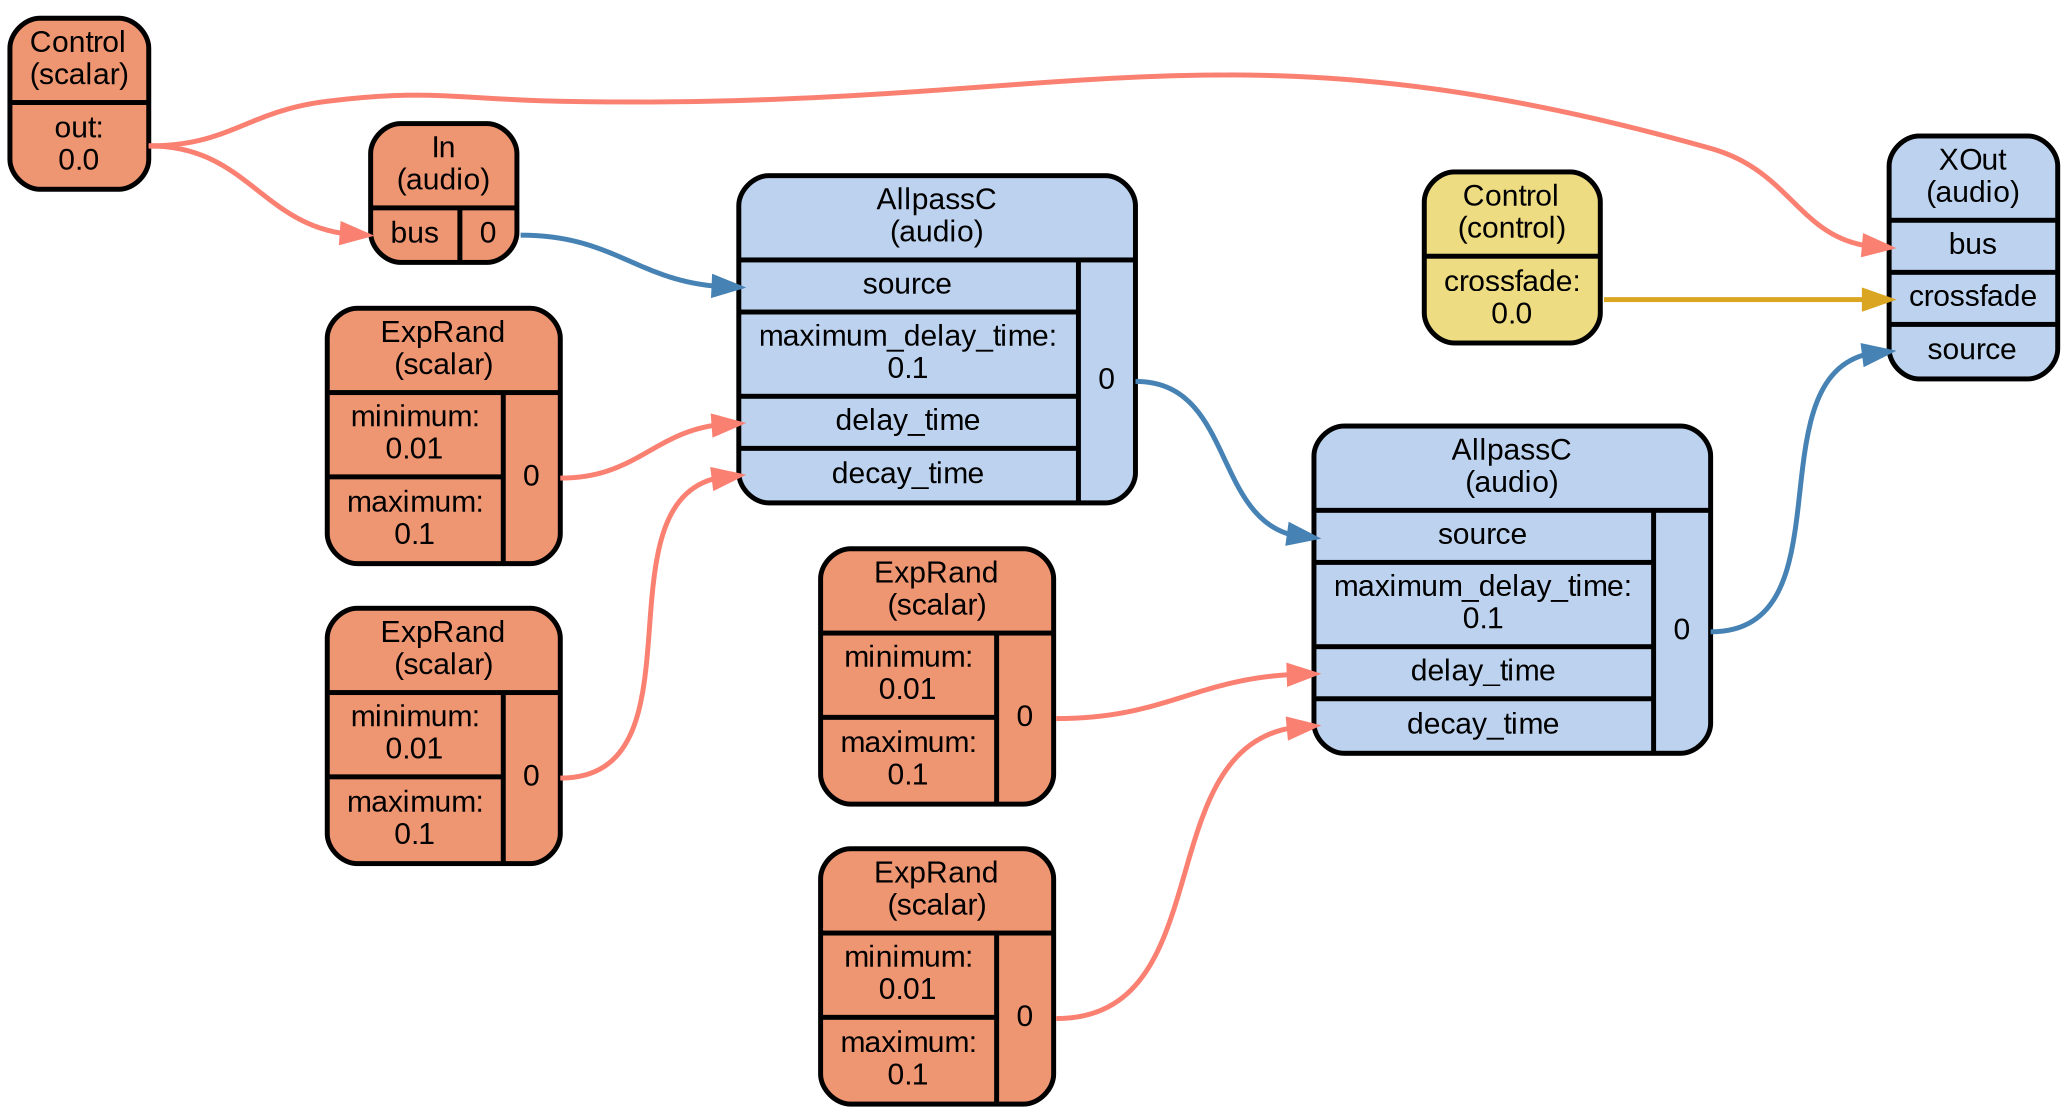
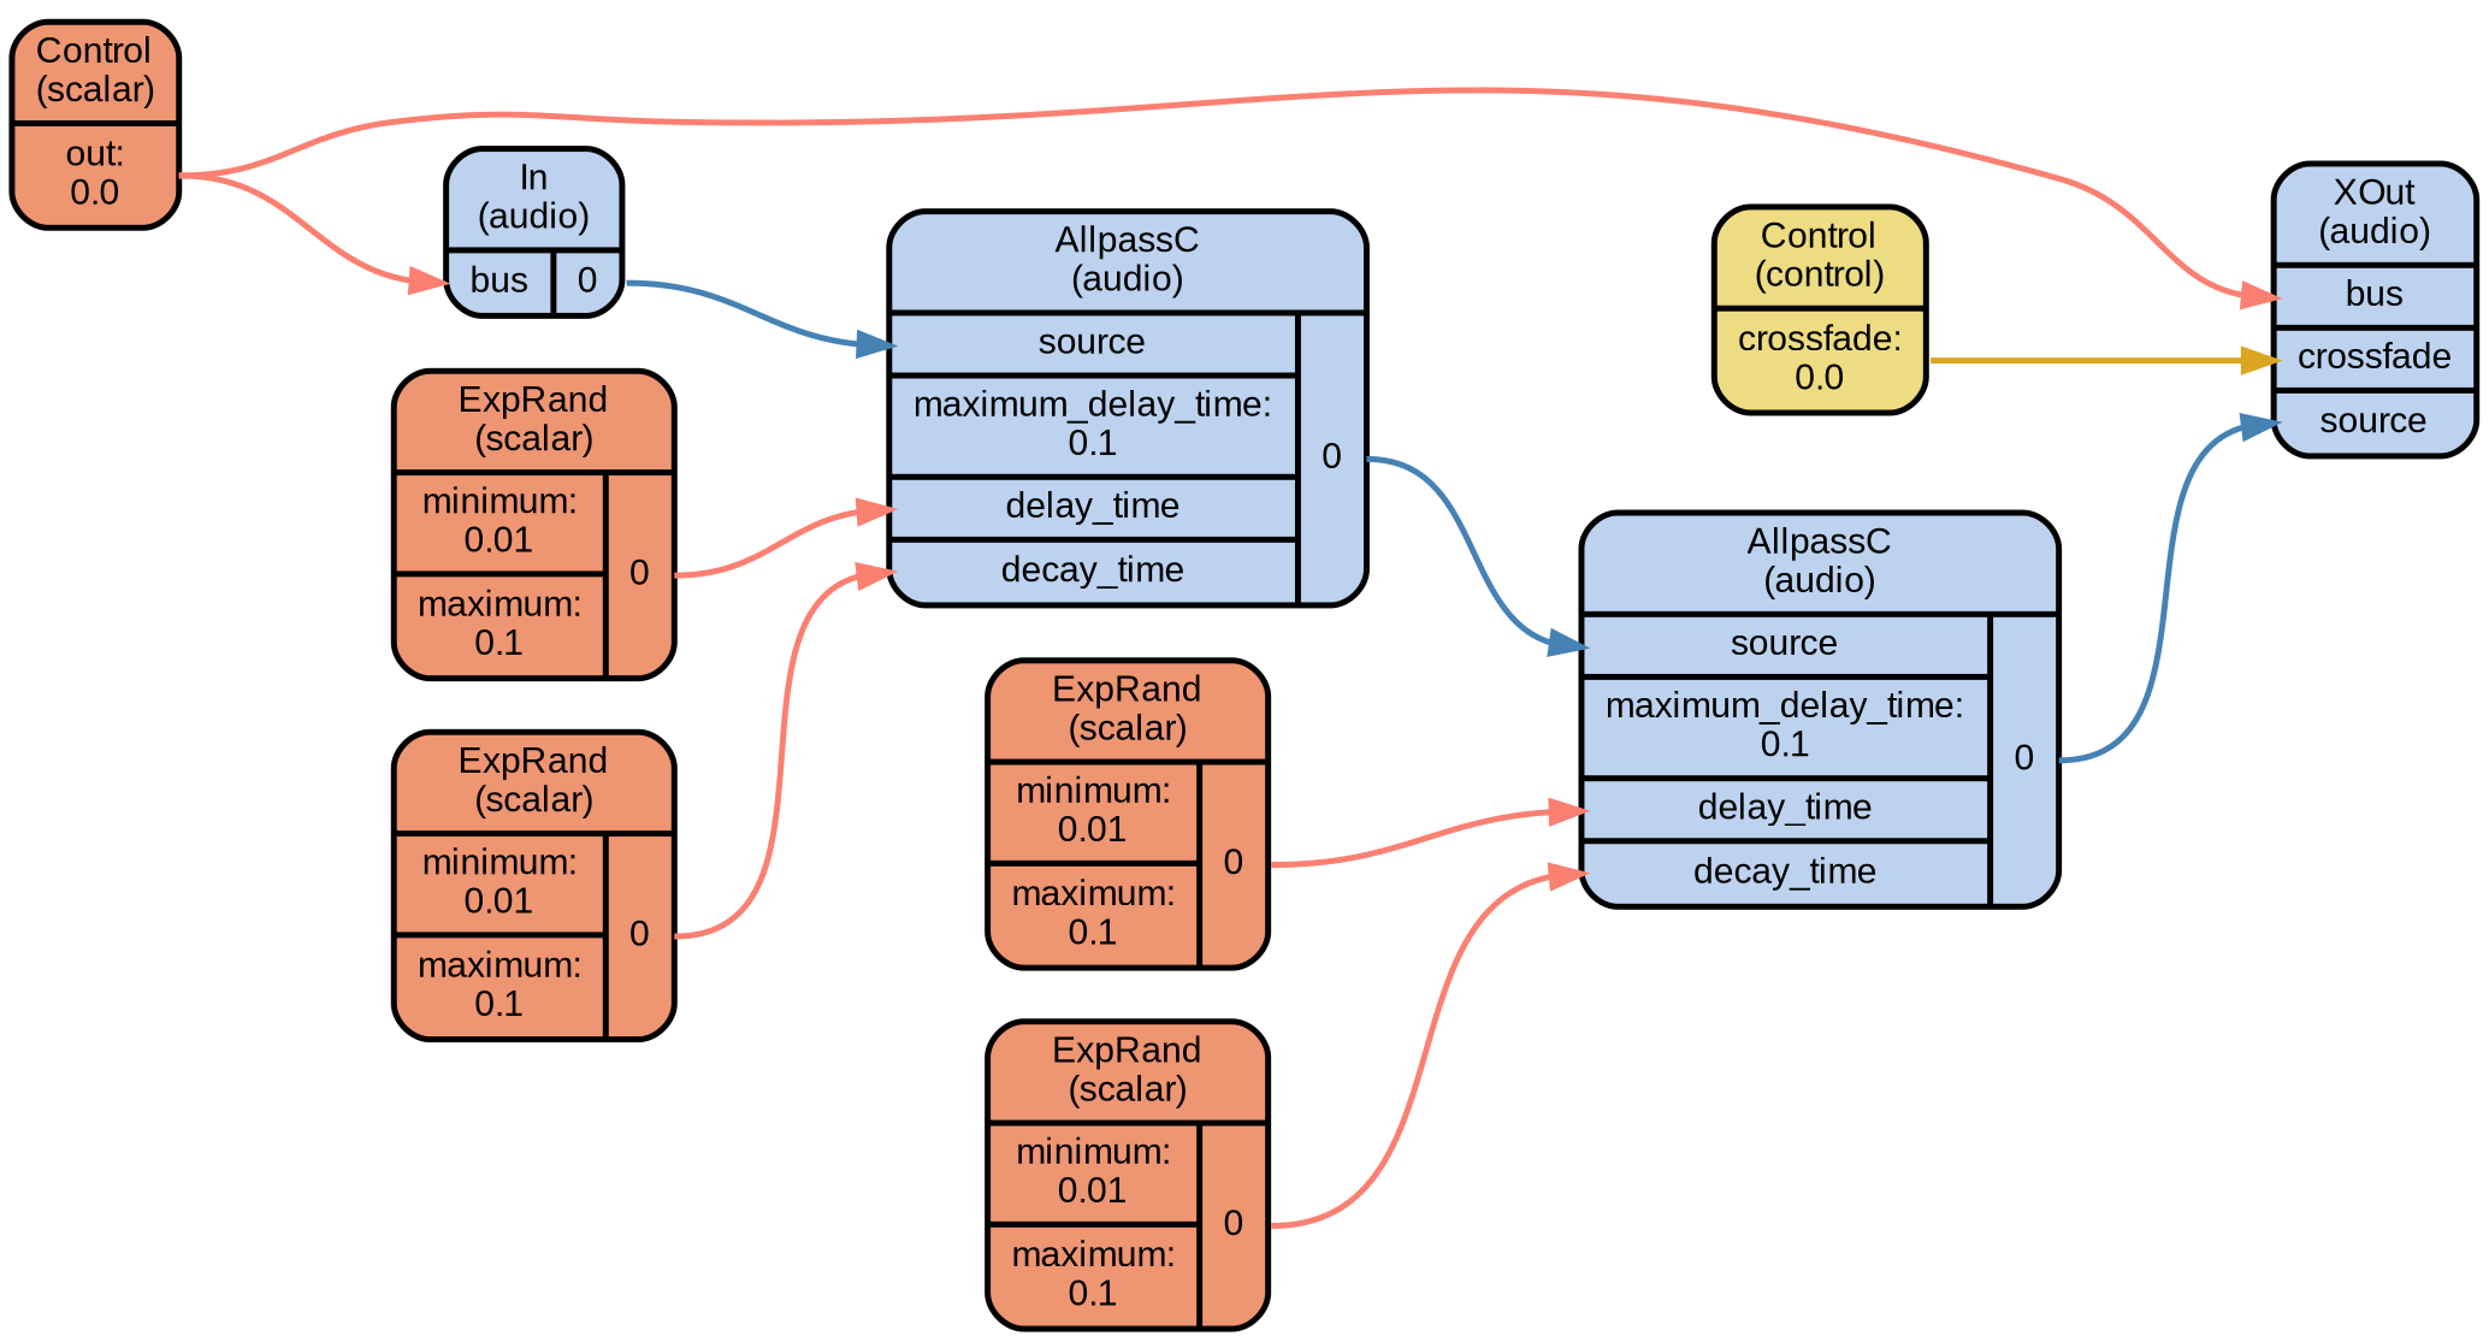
  digraph {
    color=lightslategrey
    fontname=Arial
    penwidth=2
    rankdir=LR
    ranksep=1
    splines=spline
    style="dotted, rounded"
    node [fillcolor=lightsalmon2 fontname=Arial fontsize=12 penwidth=2 shape=Mrecord style="filled, rounded"]
    edge [color=salmon headport="f_1_0_0:w" penwidth=2 tailport="f_1_1_0:e"]
    n1 [label="<f_0> Control\n(scalar) | { { <f_1_0_0> out:\n0.0 } }"]
-   n2 [label="<f_0> In\n(audio) | { { <f_1_0_0> bus } | { <f_1_1_0> 0 } }"]
+   n2 [fillcolor=lightsteelblue2 label="<f_0> In\n(audio) | { { <f_1_0_0> bus } | { <f_1_1_0> 0 } }"]
    n3 [fillcolor=lightsteelblue2 label="<f_0> XOut\n(audio) | { { <f_1_0_0> bus | <f_1_0_1> crossfade | <f_1_0_2> source } }"]
    n4 [fillcolor=lightsteelblue2 label="<f_0> AllpassC\n(audio) | { { <f_1_0_0> source | <f_1_0_1> maximum_delay_time:\n0.1 | <f_1_0_2> delay_time | <f_1_0_3> decay_time } | { <f_1_1_0> 0 } }"]
    n5 [fillcolor=lightgoldenrod2 label="<f_0> Control\n(control) | { { <f_1_0_0> crossfade:\n0.0 } }"]
    n6 [label="<f_0> ExpRand\n(scalar) | { { <f_1_0_0> minimum:\n0.01 | <f_1_0_1> maximum:\n0.1 } | { <f_1_1_0> 0 } }"]
    n7 [label="<f_0> ExpRand\n(scalar) | { { <f_1_0_0> minimum:\n0.01 | <f_1_0_1> maximum:\n0.1 } | { <f_1_1_0> 0 } }"]
    n8 [fillcolor=lightsteelblue2 label="<f_0> AllpassC\n(audio) | { { <f_1_0_0> source | <f_1_0_1> maximum_delay_time:\n0.1 | <f_1_0_2> delay_time | <f_1_0_3> decay_time } | { <f_1_1_0> 0 } }"]
    n9 [label="<f_0> ExpRand\n(scalar) | { { <f_1_0_0> minimum:\n0.01 | <f_1_0_1> maximum:\n0.1 } | { <f_1_1_0> 0 } }"]
    n10 [label="<f_0> ExpRand\n(scalar) | { { <f_1_0_0> minimum:\n0.01 | <f_1_0_1> maximum:\n0.1 } | { <f_1_1_0> 0 } }"]
    n1 -> n2 [tailport="f_1_0_0:e"]
    n1 -> n3 [tailport="f_1_0_0:e"]
    n2 -> n4 [color=steelblue]
    n4 -> n8 [color=steelblue]
    n5 -> n3 [color=goldenrod headport="f_1_0_1:w" tailport="f_1_0_0:e"]
    n6 -> n4 [headport="f_1_0_3:w"]
    n7 -> n4 [headport="f_1_0_2:w"]
    n8 -> n3 [color=steelblue headport="f_1_0_2:w"]
    n9 -> n8 [headport="f_1_0_3:w"]
    n10 -> n8 [headport="f_1_0_2:w"]
  }
